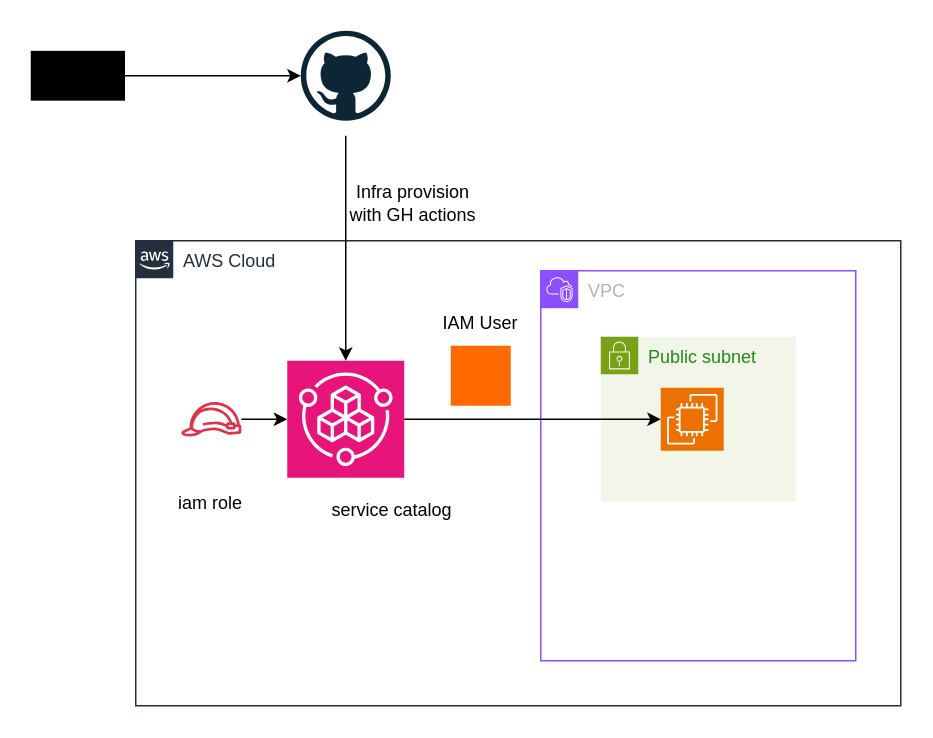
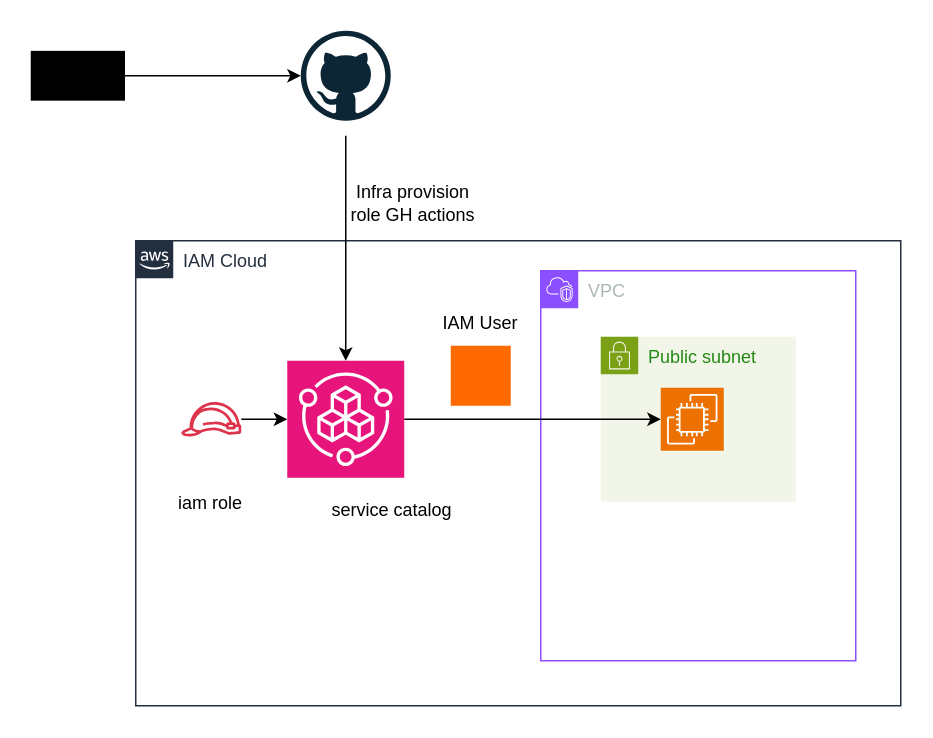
  <mxCell id="0" />
  <mxCell id="1" parent="0" />
- <mxCell id="2" value="AWS Cloud" style="points=[[0,0],[0.25,0],[0.5,0],[0.75,0],[1,0],[1,0.25],[1,0.5],[1,0.75],[1,1],[0.75,1],[0.5,1],[0.25,1],[0,1],[0,0.75],[0,0.5],[0,0.25]];outlineConnect=0;gradientColor=none;html=1;whiteSpace=wrap;fontSize=12;fontStyle=0;container=1;pointerEvents=0;collapsible=0;recursiveResize=0;shape=mxgraph.aws4.group;grIcon=mxgraph.aws4.group_aws_cloud_alt;strokeColor=#232F3E;fillColor=none;verticalAlign=top;align=left;spacingLeft=30;fontColor=#232F3E;dashed=0;" parent="1" vertex="1"><mxGeometry x="90" y="160" width="510" height="310" as="geometry" /></mxCell>
+ <mxCell id="2" value="IAM Cloud" style="points=[[0,0],[0.25,0],[0.5,0],[0.75,0],[1,0],[1,0.25],[1,0.5],[1,0.75],[1,1],[0.75,1],[0.5,1],[0.25,1],[0,1],[0,0.75],[0,0.5],[0,0.25]];outlineConnect=0;gradientColor=none;html=1;whiteSpace=wrap;fontSize=12;fontStyle=0;container=1;pointerEvents=0;collapsible=0;recursiveResize=0;shape=mxgraph.aws4.group;grIcon=mxgraph.aws4.group_aws_cloud_alt;strokeColor=#232F3E;fillColor=none;verticalAlign=top;align=left;spacingLeft=30;fontColor=#232F3E;dashed=0;" parent="1" vertex="1"><mxGeometry x="90" y="160" width="510" height="310" as="geometry" /></mxCell>
  <mxCell id="3" value="" style="sketch=0;points=[[0,0,0],[0.25,0,0],[0.5,0,0],[0.75,0,0],[1,0,0],[0,1,0],[0.25,1,0],[0.5,1,0],[0.75,1,0],[1,1,0],[0,0.25,0],[0,0.5,0],[0,0.75,0],[1,0.25,0],[1,0.5,0],[1,0.75,0]];points=[[0,0,0],[0.25,0,0],[0.5,0,0],[0.75,0,0],[1,0,0],[0,1,0],[0.25,1,0],[0.5,1,0],[0.75,1,0],[1,1,0],[0,0.25,0],[0,0.5,0],[0,0.75,0],[1,0.25,0],[1,0.5,0],[1,0.75,0]];outlineConnect=0;fontColor=#232F3E;fillColor=#E7157B;strokeColor=#ffffff;dashed=0;verticalLabelPosition=bottom;verticalAlign=top;align=center;html=1;fontSize=12;fontStyle=0;aspect=fixed;shape=mxgraph.aws4.resourceIcon;resIcon=mxgraph.aws4.service_catalog;" parent="2" vertex="1"><mxGeometry x="101" y="80" width="78" height="78" as="geometry" /></mxCell>
  <mxCell id="4" value="VPC" style="points=[[0,0],[0.25,0],[0.5,0],[0.75,0],[1,0],[1,0.25],[1,0.5],[1,0.75],[1,1],[0.75,1],[0.5,1],[0.25,1],[0,1],[0,0.75],[0,0.5],[0,0.25]];outlineConnect=0;gradientColor=none;html=1;whiteSpace=wrap;fontSize=12;fontStyle=0;container=1;pointerEvents=0;collapsible=0;recursiveResize=0;shape=mxgraph.aws4.group;grIcon=mxgraph.aws4.group_vpc2;strokeColor=#8C4FFF;fillColor=none;verticalAlign=top;align=left;spacingLeft=30;fontColor=#AAB7B8;dashed=0;" parent="2" vertex="1"><mxGeometry x="270" y="20" width="210" height="260" as="geometry" /></mxCell>
  <mxCell id="5" value="Public subnet" style="points=[[0,0],[0.25,0],[0.5,0],[0.75,0],[1,0],[1,0.25],[1,0.5],[1,0.75],[1,1],[0.75,1],[0.5,1],[0.25,1],[0,1],[0,0.75],[0,0.5],[0,0.25]];outlineConnect=0;gradientColor=none;html=1;whiteSpace=wrap;fontSize=12;fontStyle=0;container=1;pointerEvents=0;collapsible=0;recursiveResize=0;shape=mxgraph.aws4.group;grIcon=mxgraph.aws4.group_security_group;grStroke=0;strokeColor=#7AA116;fillColor=#F2F6E8;verticalAlign=top;align=left;spacingLeft=30;fontColor=#248814;dashed=0;" parent="4" vertex="1"><mxGeometry x="40" y="44" width="130" height="110" as="geometry" /></mxCell>
  <mxCell id="6" value="" style="sketch=0;points=[[0,0,0],[0.25,0,0],[0.5,0,0],[0.75,0,0],[1,0,0],[0,1,0],[0.25,1,0],[0.5,1,0],[0.75,1,0],[1,1,0],[0,0.25,0],[0,0.5,0],[0,0.75,0],[1,0.25,0],[1,0.5,0],[1,0.75,0]];outlineConnect=0;fontColor=#232F3E;fillColor=#ED7100;strokeColor=#ffffff;dashed=0;verticalLabelPosition=bottom;verticalAlign=top;align=center;html=1;fontSize=12;fontStyle=0;aspect=fixed;shape=mxgraph.aws4.resourceIcon;resIcon=mxgraph.aws4.ec2;" parent="5" vertex="1"><mxGeometry x="40" y="34" width="42" height="42" as="geometry" /></mxCell>
  <mxCell id="7" value="" style="endArrow=classic;html=1;rounded=0;exitX=1;exitY=0.5;exitDx=0;exitDy=0;exitPerimeter=0;entryX=0;entryY=0.5;entryDx=0;entryDy=0;entryPerimeter=0;" parent="2" source="3" target="6" edge="1"><mxGeometry width="50" height="50" relative="1" as="geometry"><mxPoint x="250" y="140" as="sourcePoint" /><mxPoint x="300" y="90" as="targetPoint" /></mxGeometry></mxCell>
  <mxCell id="8" value="" style="sketch=0;outlineConnect=0;fontColor=#232F3E;gradientColor=none;fillColor=#DD344C;strokeColor=none;dashed=0;verticalLabelPosition=bottom;verticalAlign=top;align=center;html=1;fontSize=12;fontStyle=0;aspect=fixed;pointerEvents=1;shape=mxgraph.aws4.role;" parent="2" vertex="1"><mxGeometry x="30" y="107.5" width="40.77" height="23" as="geometry" /></mxCell>
  <mxCell id="9" value="" style="endArrow=classic;html=1;rounded=0;entryX=0;entryY=0.5;entryDx=0;entryDy=0;entryPerimeter=0;" parent="2" source="8" target="3" edge="1"><mxGeometry width="50" height="50" relative="1" as="geometry"><mxPoint x="250" y="140" as="sourcePoint" /><mxPoint x="300" y="90" as="targetPoint" /></mxGeometry></mxCell>
  <mxCell id="10" value="" style="points=[];aspect=fixed;html=1;align=center;shadow=0;dashed=0;fillColor=#FF6A00;strokeColor=none;shape=mxgraph.alibaba_cloud.user;" parent="2" vertex="1"><mxGeometry x="210" y="70" width="40" height="40" as="geometry" /></mxCell>
  <mxCell id="11" value="IAM User" style="text;html=1;align=center;verticalAlign=middle;whiteSpace=wrap;rounded=0;" parent="2" vertex="1"><mxGeometry x="200" y="40" width="60" height="30" as="geometry" /></mxCell>
  <mxCell id="12" value="iam role" style="text;html=1;align=center;verticalAlign=middle;whiteSpace=wrap;rounded=0;" parent="2" vertex="1"><mxGeometry x="20.39" y="160" width="60" height="30" as="geometry" /></mxCell>
  <mxCell id="13" value="service catalog" style="text;html=1;align=center;verticalAlign=middle;whiteSpace=wrap;rounded=0;" parent="2" vertex="1"><mxGeometry x="126" y="165" width="90" height="30" as="geometry" /></mxCell>
  <mxCell id="14" value="" style="dashed=0;outlineConnect=0;html=1;align=center;labelPosition=center;verticalLabelPosition=bottom;verticalAlign=top;shape=mxgraph.weblogos.github" parent="1" vertex="1"><mxGeometry x="200" y="20" width="60" height="60" as="geometry" /></mxCell>
  <mxCell id="15" value="" style="sketch=0;verticalLabelPosition=bottom;sketch=0;aspect=fixed;html=1;verticalAlign=top;strokeColor=none;fillColor=#000000;align=center;outlineConnect=0;pointerEvents=1;shape=mxgraph.citrix2.users;" parent="1" vertex="1"><mxGeometry x="20" y="33.39" width="62.83" height="33.22" as="geometry" /></mxCell>
  <mxCell id="16" value="" style="endArrow=classic;html=1;rounded=0;" parent="1" source="15" target="14" edge="1"><mxGeometry width="50" height="50" relative="1" as="geometry"><mxPoint x="340" y="300" as="sourcePoint" /><mxPoint x="390" y="250" as="targetPoint" /></mxGeometry></mxCell>
  <mxCell id="17" value="" style="endArrow=classic;html=1;rounded=0;" parent="1" target="3" edge="1"><mxGeometry width="50" height="50" relative="1" as="geometry"><mxPoint x="230" y="90" as="sourcePoint" /><mxPoint x="390" y="160" as="targetPoint" /></mxGeometry></mxCell>
- <mxCell id="18" value="Infra provision with GH actions" style="text;html=1;align=center;verticalAlign=middle;whiteSpace=wrap;rounded=0;" vertex="1" parent="1"><mxGeometry x="230" y="120" width="90" height="30" as="geometry" /></mxCell>
+ <mxCell id="18" value="Infra provision role GH actions" style="text;html=1;align=center;verticalAlign=middle;whiteSpace=wrap;rounded=0;" vertex="1" parent="1"><mxGeometry x="230" y="120" width="90" height="30" as="geometry" /></mxCell>
